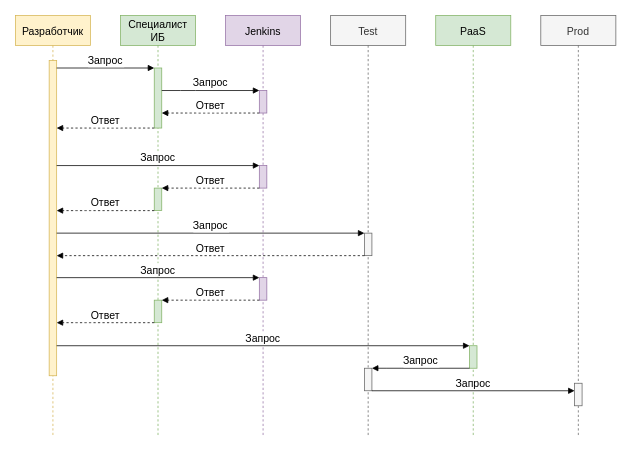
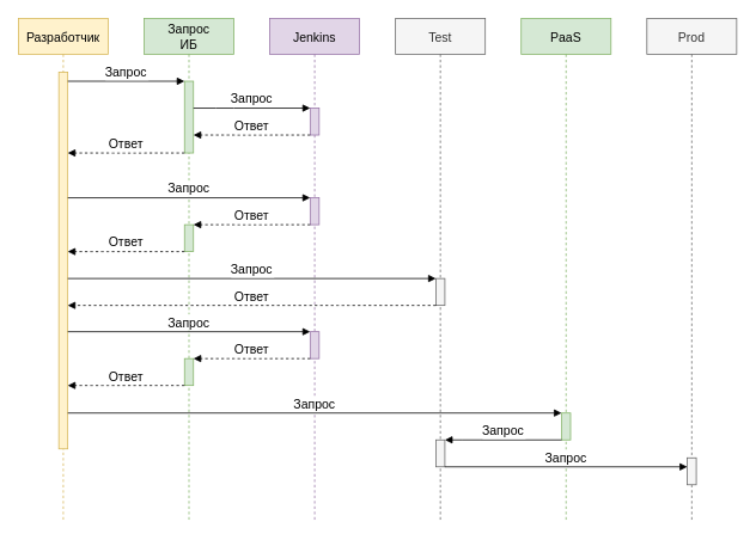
  <mxCell id="0" />
  <mxCell id="1" parent="0" />
  <mxCell id="2" value="Разработчик" style="shape=umlLifeline;perimeter=lifelinePerimeter;container=1;collapsible=0;recursiveResize=0;shadow=0;strokeWidth=1;fillColor=#fff2cc;strokeColor=#d6b656;fontStyle=0;fontSize=14;" parent="1" vertex="1"><mxGeometry x="20" y="20" width="100" height="560" as="geometry" /></mxCell>
  <mxCell id="3" value="" style="points=[];perimeter=orthogonalPerimeter;shadow=0;strokeWidth=1;fillColor=#fff2cc;strokeColor=#d6b656;fontStyle=0;fontSize=14;" parent="2" vertex="1"><mxGeometry x="45" y="60" width="10" height="420" as="geometry" /></mxCell>
- <mxCell id="4" value="Специалист&#10;ИБ" style="shape=umlLifeline;perimeter=lifelinePerimeter;container=1;collapsible=0;recursiveResize=0;shadow=0;strokeWidth=1;fillColor=#d5e8d4;strokeColor=#82b366;fontStyle=0;fontSize=14;" parent="1" vertex="1"><mxGeometry x="160" y="20" width="100" height="560" as="geometry" /></mxCell>
+ <mxCell id="4" value="Запрос&#10;ИБ" style="shape=umlLifeline;perimeter=lifelinePerimeter;container=1;collapsible=0;recursiveResize=0;shadow=0;strokeWidth=1;fillColor=#d5e8d4;strokeColor=#82b366;fontStyle=0;fontSize=14;" parent="1" vertex="1"><mxGeometry x="160" y="20" width="100" height="560" as="geometry" /></mxCell>
  <mxCell id="5" value="" style="points=[];perimeter=orthogonalPerimeter;shadow=0;strokeWidth=1;fillColor=#d5e8d4;strokeColor=#82b366;fontStyle=0;fontSize=14;" parent="4" vertex="1"><mxGeometry x="45" y="70" width="10" height="80" as="geometry" /></mxCell>
  <mxCell id="6" value="Запрос" style="verticalAlign=bottom;endArrow=block;entryX=0;entryY=0;shadow=0;strokeWidth=1;labelBackgroundColor=#FFFFFF;labelBorderColor=none;fontStyle=0;fontSize=14;" parent="1" source="3" target="5" edge="1"><mxGeometry relative="1" as="geometry"><mxPoint x="275" y="100" as="sourcePoint" /></mxGeometry></mxCell>
  <mxCell id="7" value="Test" style="shape=umlLifeline;perimeter=lifelinePerimeter;container=1;collapsible=0;recursiveResize=0;shadow=0;strokeWidth=1;fillColor=#f5f5f5;strokeColor=#666666;fontColor=#333333;fontStyle=0;fontSize=14;" vertex="1" parent="1"><mxGeometry x="440" y="20" width="100" height="560" as="geometry" /></mxCell>
  <mxCell id="8" value="" style="points=[];perimeter=orthogonalPerimeter;shadow=0;strokeWidth=1;fillColor=#f5f5f5;strokeColor=#666666;fontColor=#333333;fontStyle=0;fontSize=14;" vertex="1" parent="7"><mxGeometry x="45" y="290" width="10" height="30" as="geometry" /></mxCell>
  <mxCell id="9" value="" style="points=[];perimeter=orthogonalPerimeter;shadow=0;strokeWidth=1;fillColor=#f5f5f5;strokeColor=#666666;fontColor=#333333;fontStyle=0;fontSize=14;" vertex="1" parent="7"><mxGeometry x="45" y="470" width="10" height="30" as="geometry" /></mxCell>
  <mxCell id="10" value="Jenkins" style="shape=umlLifeline;perimeter=lifelinePerimeter;container=1;collapsible=0;recursiveResize=0;shadow=0;strokeWidth=1;fillColor=#e1d5e7;strokeColor=#9673a6;fontStyle=0;fontSize=14;" vertex="1" parent="1"><mxGeometry x="300" y="20" width="100" height="560" as="geometry" /></mxCell>
  <mxCell id="11" value="" style="points=[];perimeter=orthogonalPerimeter;shadow=0;strokeWidth=1;fillColor=#e1d5e7;strokeColor=#9673a6;fontStyle=0;fontSize=14;" vertex="1" parent="10"><mxGeometry x="45" y="100" width="10" height="30" as="geometry" /></mxCell>
  <mxCell id="12" value="" style="points=[];perimeter=orthogonalPerimeter;shadow=0;strokeWidth=1;fillColor=#e1d5e7;strokeColor=#9673a6;fontStyle=0;fontSize=14;" vertex="1" parent="10"><mxGeometry x="45" y="200" width="10" height="30" as="geometry" /></mxCell>
  <mxCell id="13" value="PaaS" style="shape=umlLifeline;perimeter=lifelinePerimeter;container=1;collapsible=0;recursiveResize=0;shadow=0;strokeWidth=1;fillColor=#d5e8d4;strokeColor=#82b366;fontStyle=0;fontSize=14;" vertex="1" parent="1"><mxGeometry x="580" y="20" width="100" height="560" as="geometry" /></mxCell>
  <mxCell id="14" value="" style="points=[];perimeter=orthogonalPerimeter;shadow=0;strokeWidth=1;fillColor=#d5e8d4;strokeColor=#82b366;fontStyle=0;fontSize=14;" vertex="1" parent="13"><mxGeometry x="45" y="440" width="10" height="30" as="geometry" /></mxCell>
  <mxCell id="15" value="Запрос" style="verticalAlign=bottom;endArrow=block;shadow=0;strokeWidth=1;labelBackgroundColor=#FFFFFF;labelBorderColor=none;fontStyle=0;fontSize=14;" edge="1" parent="1" source="5" target="11"><mxGeometry relative="1" as="geometry"><mxPoint x="220" y="100" as="sourcePoint" /><mxPoint x="350" y="100" as="targetPoint" /><Array as="points"><mxPoint x="250" y="120" /></Array></mxGeometry></mxCell>
  <mxCell id="16" value="Ответ" style="verticalAlign=bottom;endArrow=block;shadow=0;strokeWidth=1;labelBackgroundColor=#FFFFFF;labelBorderColor=none;dashed=1;fontStyle=0;fontSize=14;" edge="1" parent="1" source="11" target="5"><mxGeometry relative="1" as="geometry"><mxPoint x="240" y="180" as="sourcePoint" /><mxPoint x="370" y="180" as="targetPoint" /><Array as="points"><mxPoint x="250" y="150" /></Array></mxGeometry></mxCell>
  <mxCell id="17" value="Ответ" style="verticalAlign=bottom;endArrow=block;shadow=0;strokeWidth=1;labelBackgroundColor=#FFFFFF;labelBorderColor=none;dashed=1;fontStyle=0;fontSize=14;" edge="1" parent="1" source="5" target="3"><mxGeometry relative="1" as="geometry"><mxPoint x="355" y="160" as="sourcePoint" /><mxPoint x="225" y="160" as="targetPoint" /><Array as="points"><mxPoint x="130" y="170" /></Array></mxGeometry></mxCell>
  <mxCell id="18" value="Запрос" style="verticalAlign=bottom;endArrow=block;shadow=0;strokeWidth=1;labelBackgroundColor=#FFFFFF;labelBorderColor=none;fontStyle=0;fontSize=14;" edge="1" parent="1" target="12"><mxGeometry relative="1" as="geometry"><mxPoint x="75" y="220" as="sourcePoint" /><mxPoint x="345" y="220" as="targetPoint" /></mxGeometry></mxCell>
  <mxCell id="19" value="" style="points=[];perimeter=orthogonalPerimeter;shadow=0;strokeWidth=1;fillColor=#d5e8d4;strokeColor=#82b366;fontStyle=0;fontSize=14;" vertex="1" parent="1"><mxGeometry x="205" y="250" width="10" height="30" as="geometry" /></mxCell>
  <mxCell id="20" value="Ответ" style="verticalAlign=bottom;endArrow=block;shadow=0;strokeWidth=1;labelBackgroundColor=#FFFFFF;labelBorderColor=none;dashed=1;fontStyle=0;fontSize=14;" edge="1" parent="1" target="19"><mxGeometry relative="1" as="geometry"><mxPoint x="345" y="250" as="sourcePoint" /><mxPoint x="215" y="250" as="targetPoint" /><Array as="points"><mxPoint x="250" y="250" /></Array></mxGeometry></mxCell>
  <mxCell id="21" value="Ответ" style="verticalAlign=bottom;endArrow=block;shadow=0;strokeWidth=1;labelBackgroundColor=#FFFFFF;labelBorderColor=none;dashed=1;fontStyle=0;fontSize=14;" edge="1" parent="1" target="3"><mxGeometry relative="1" as="geometry"><mxPoint x="205" y="280" as="sourcePoint" /><mxPoint x="75" y="280" as="targetPoint" /><Array as="points"><mxPoint x="110" y="280" /></Array></mxGeometry></mxCell>
  <mxCell id="22" value="Запрос" style="verticalAlign=bottom;endArrow=block;shadow=0;strokeWidth=1;labelBackgroundColor=#FFFFFF;labelBorderColor=none;fontStyle=0;fontSize=14;" edge="1" parent="1" source="3" target="8"><mxGeometry relative="1" as="geometry"><mxPoint x="75" y="310" as="sourcePoint" /><mxPoint x="345" y="310" as="targetPoint" /></mxGeometry></mxCell>
  <mxCell id="23" value="Ответ" style="verticalAlign=bottom;endArrow=block;shadow=0;strokeWidth=1;labelBackgroundColor=#FFFFFF;labelBorderColor=none;dashed=1;fontStyle=0;fontSize=14;" edge="1" parent="1" source="8" target="3"><mxGeometry relative="1" as="geometry"><mxPoint x="480" y="340" as="sourcePoint" /><mxPoint x="220" y="340" as="targetPoint" /><Array as="points"><mxPoint x="385" y="340" /></Array></mxGeometry></mxCell>
  <mxCell id="24" value="" style="points=[];perimeter=orthogonalPerimeter;shadow=0;strokeWidth=1;fillColor=#e1d5e7;strokeColor=#9673a6;fontStyle=0;fontSize=14;" vertex="1" parent="1"><mxGeometry x="345" y="369.31" width="10" height="30" as="geometry" /></mxCell>
  <mxCell id="25" value="Запрос" style="verticalAlign=bottom;endArrow=block;shadow=0;strokeWidth=1;labelBackgroundColor=#FFFFFF;labelBorderColor=none;fontStyle=0;fontSize=14;" edge="1" parent="1" target="24"><mxGeometry relative="1" as="geometry"><mxPoint x="75" y="369.31" as="sourcePoint" /><mxPoint x="345" y="369.31" as="targetPoint" /></mxGeometry></mxCell>
  <mxCell id="26" value="" style="points=[];perimeter=orthogonalPerimeter;shadow=0;strokeWidth=1;fillColor=#d5e8d4;strokeColor=#82b366;fontStyle=0;fontSize=14;" vertex="1" parent="1"><mxGeometry x="205" y="399.31" width="10" height="30" as="geometry" /></mxCell>
  <mxCell id="27" value="Ответ" style="verticalAlign=bottom;endArrow=block;shadow=0;strokeWidth=1;labelBackgroundColor=#FFFFFF;labelBorderColor=none;dashed=1;fontStyle=0;fontSize=14;" edge="1" parent="1" target="26"><mxGeometry relative="1" as="geometry"><mxPoint x="345" y="399.31" as="sourcePoint" /><mxPoint x="215" y="399.31" as="targetPoint" /><Array as="points"><mxPoint x="250" y="399.31" /></Array></mxGeometry></mxCell>
  <mxCell id="28" value="Ответ" style="verticalAlign=bottom;endArrow=block;shadow=0;strokeWidth=1;labelBackgroundColor=#FFFFFF;labelBorderColor=none;dashed=1;fontStyle=0;fontSize=14;" edge="1" parent="1"><mxGeometry relative="1" as="geometry"><mxPoint x="205" y="429.31" as="sourcePoint" /><mxPoint x="75" y="429.31" as="targetPoint" /><Array as="points"><mxPoint x="110" y="429.31" /></Array></mxGeometry></mxCell>
  <mxCell id="29" value="Prod" style="shape=umlLifeline;perimeter=lifelinePerimeter;container=1;collapsible=0;recursiveResize=0;shadow=0;strokeWidth=1;fillColor=#f5f5f5;strokeColor=#666666;fontColor=#333333;fontStyle=0;fontSize=14;" vertex="1" parent="1"><mxGeometry x="720" y="20" width="100" height="560" as="geometry" /></mxCell>
  <mxCell id="30" value="" style="points=[];perimeter=orthogonalPerimeter;shadow=0;strokeWidth=1;fillColor=#f5f5f5;strokeColor=#666666;fontColor=#333333;fontStyle=0;fontSize=14;" vertex="1" parent="29"><mxGeometry x="45" y="490" width="10" height="30" as="geometry" /></mxCell>
  <mxCell id="31" value="Запрос" style="verticalAlign=bottom;endArrow=block;shadow=0;strokeWidth=1;labelBackgroundColor=#FFFFFF;labelBorderColor=none;fontStyle=0;fontSize=14;" edge="1" parent="1" source="3" target="14"><mxGeometry relative="1" as="geometry"><mxPoint x="70" y="460" as="sourcePoint" /><mxPoint x="600" y="460" as="targetPoint" /></mxGeometry></mxCell>
  <mxCell id="32" value="Запрос" style="verticalAlign=bottom;endArrow=block;shadow=0;strokeWidth=1;labelBackgroundColor=#FFFFFF;labelBorderColor=none;fontStyle=0;fontSize=14;" edge="1" parent="1" source="14" target="9"><mxGeometry relative="1" as="geometry"><mxPoint x="620" y="490" as="sourcePoint" /><mxPoint x="490" y="490" as="targetPoint" /><Array as="points"><mxPoint x="525" y="490" /></Array></mxGeometry></mxCell>
  <mxCell id="33" value="Запрос" style="verticalAlign=bottom;endArrow=block;shadow=0;strokeWidth=1;labelBackgroundColor=#FFFFFF;labelBorderColor=none;fontStyle=0;fontSize=14;" edge="1" parent="1"><mxGeometry relative="1" as="geometry"><mxPoint x="495" y="520" as="sourcePoint" /><mxPoint x="765" y="520" as="targetPoint" /></mxGeometry></mxCell>
